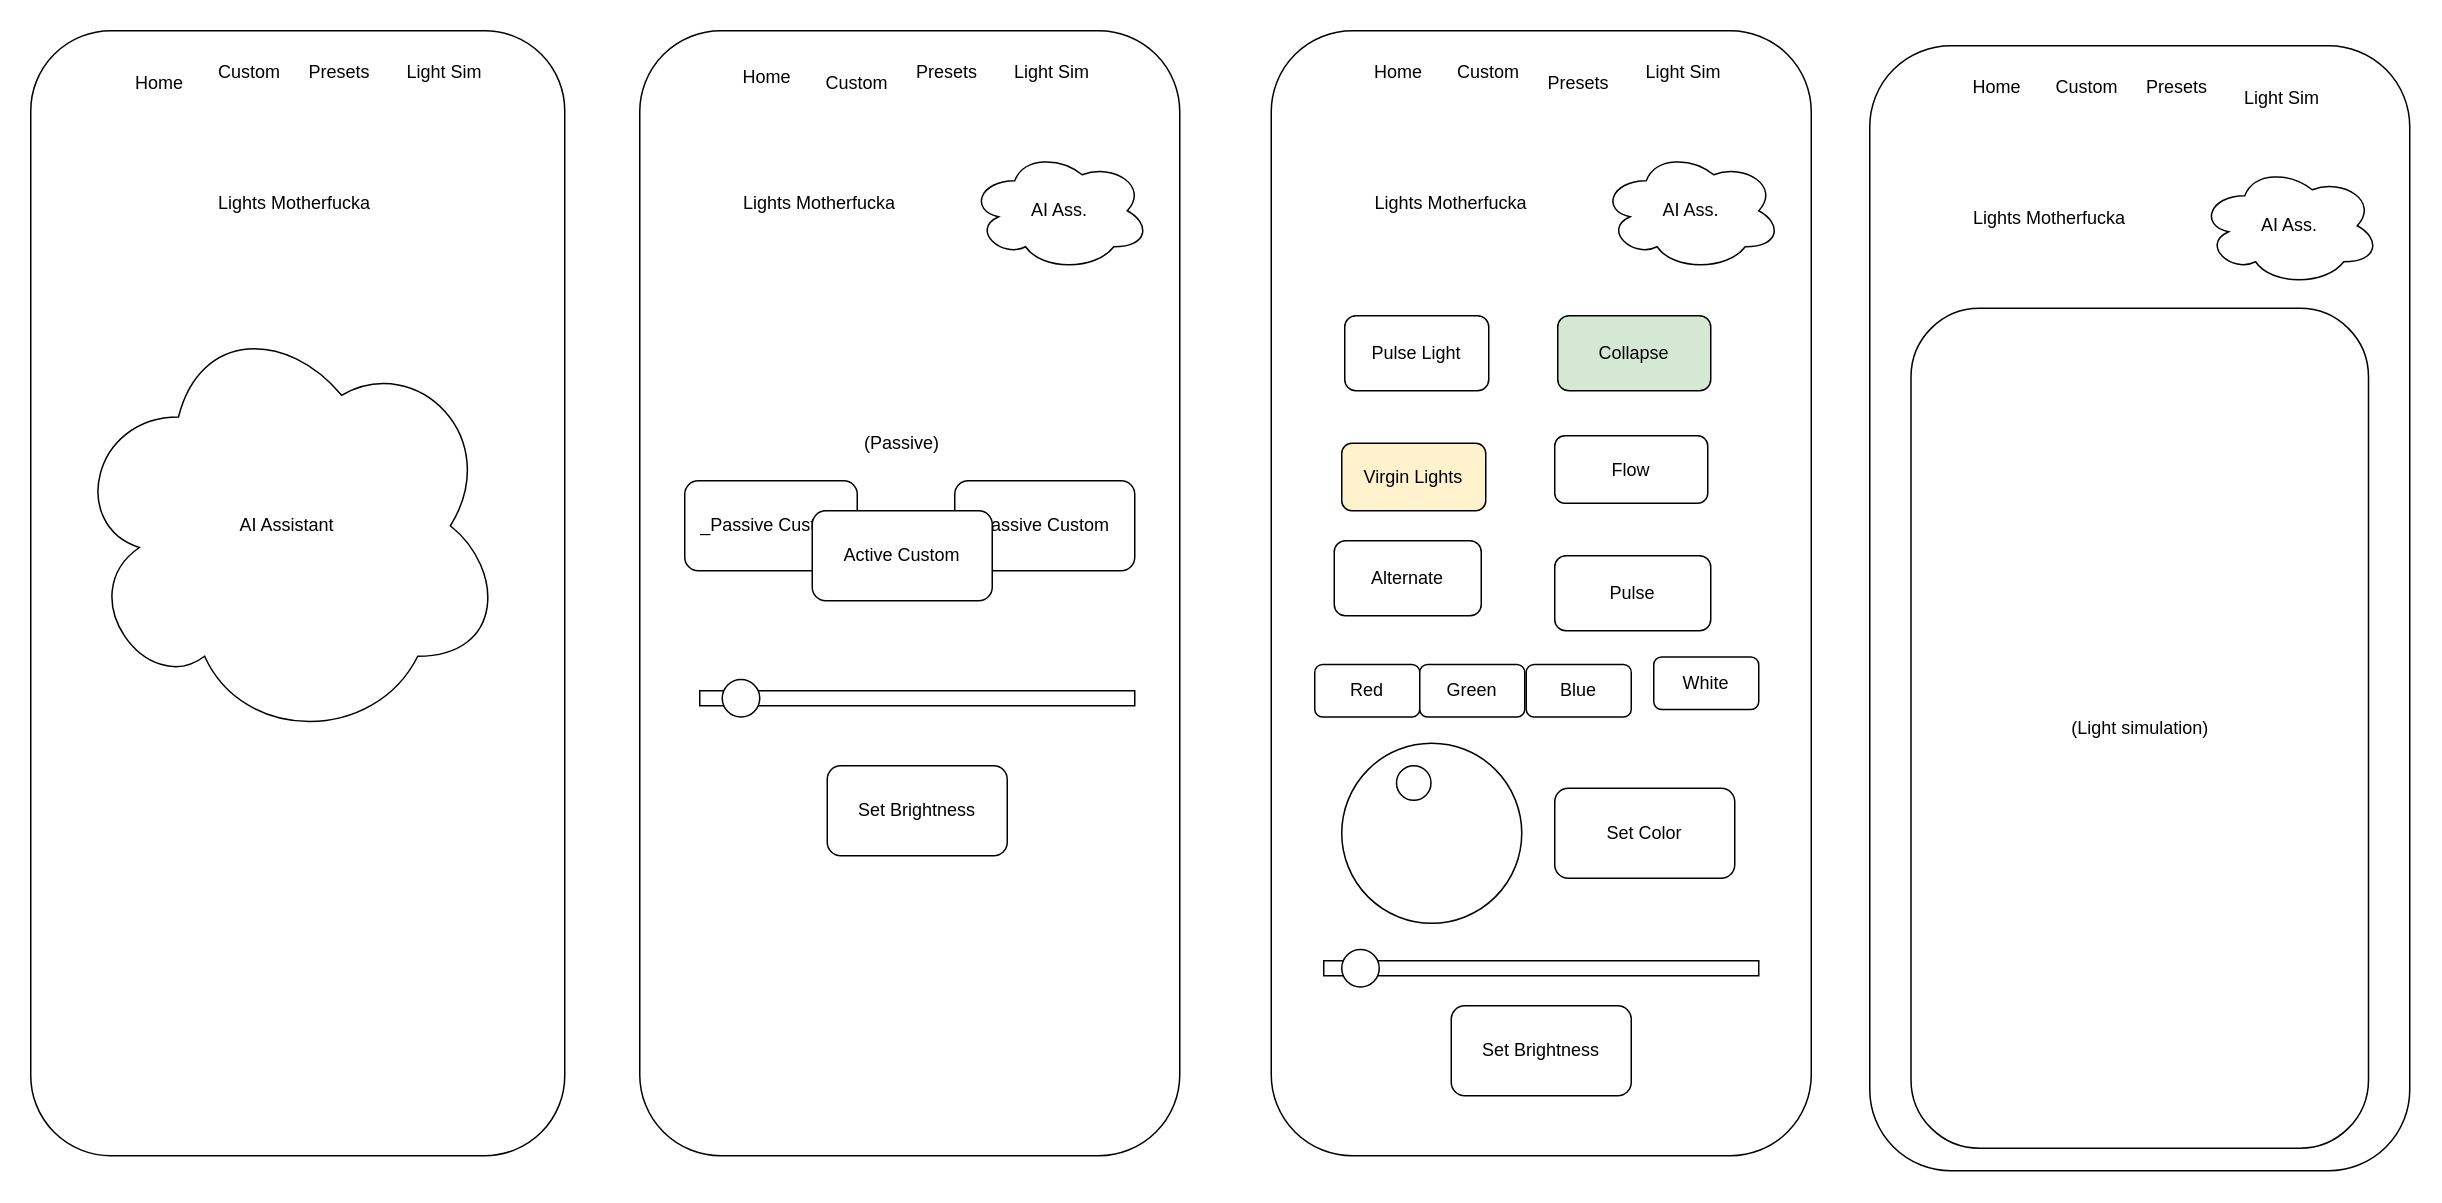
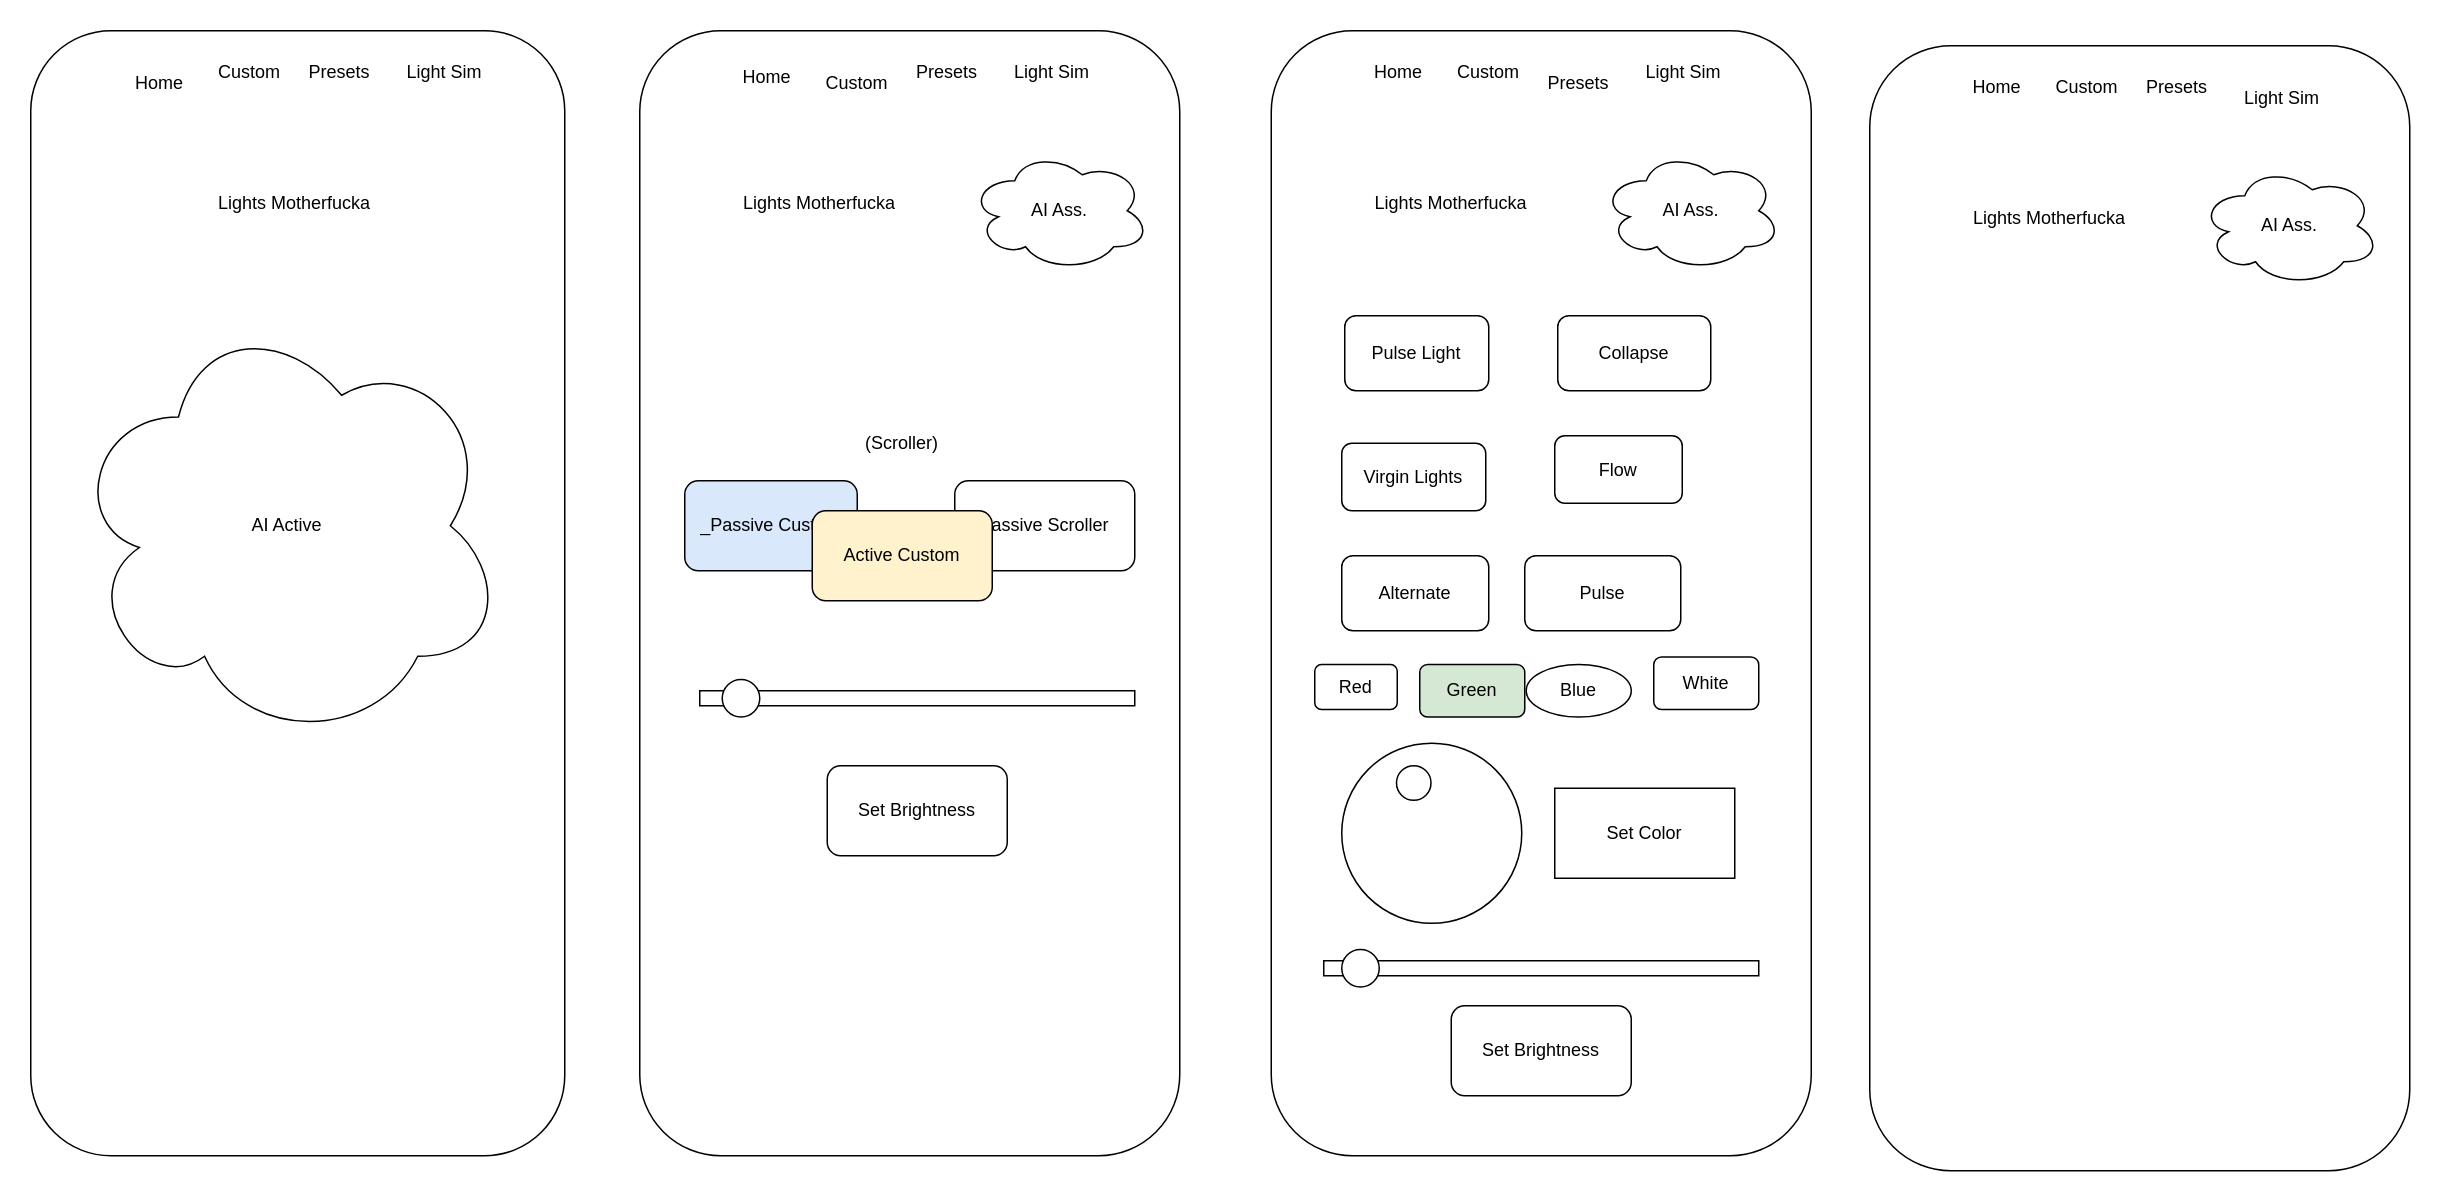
  <mxCell id="0" />
  <mxCell id="1" parent="0" />
  <mxCell id="2" value="" style="rounded=1;whiteSpace=wrap;html=1;" vertex="1" parent="1"><mxGeometry x="20" y="20" width="356" height="750" as="geometry" /></mxCell>
  <mxCell id="3" value="Lights Motherfucka" style="text;html=1;align=center;verticalAlign=middle;whiteSpace=wrap;rounded=0;" vertex="1" parent="1"><mxGeometry x="86" y="120" width="220" height="30" as="geometry" /></mxCell>
  <mxCell id="4" value="&lt;div&gt;Presets&lt;/div&gt;&lt;div&gt;&lt;br&gt;&lt;/div&gt;" style="text;html=1;align=center;verticalAlign=middle;whiteSpace=wrap;rounded=0;" vertex="1" parent="1"><mxGeometry x="196" y="40" width="60" height="30" as="geometry" /></mxCell>
  <mxCell id="5" value="&lt;div&gt;Custom&lt;/div&gt;&lt;div&gt;&lt;br&gt;&lt;/div&gt;" style="text;html=1;align=center;verticalAlign=middle;whiteSpace=wrap;rounded=0;" vertex="1" parent="1"><mxGeometry x="136" y="40" width="60" height="30" as="geometry" /></mxCell>
  <mxCell id="6" value="&lt;div&gt;Home&lt;/div&gt;" style="text;html=1;align=center;verticalAlign=middle;whiteSpace=wrap;rounded=0;" vertex="1" parent="1"><mxGeometry x="76" y="40" width="60" height="30" as="geometry" /></mxCell>
  <mxCell id="7" value="&lt;div&gt;Light Sim&lt;/div&gt;&lt;div&gt;&lt;br&gt;&lt;/div&gt;" style="text;html=1;align=center;verticalAlign=middle;whiteSpace=wrap;rounded=0;" vertex="1" parent="1"><mxGeometry x="266" y="40" width="60" height="30" as="geometry" /></mxCell>
- <mxCell id="8" value="AI Assistant" style="ellipse;shape=cloud;whiteSpace=wrap;html=1;" vertex="1" parent="1"><mxGeometry x="46" y="205" width="290" height="290" as="geometry" /></mxCell>
+ <mxCell id="8" value="AI Active" style="ellipse;shape=cloud;whiteSpace=wrap;html=1;" vertex="1" parent="1"><mxGeometry x="46" y="205" width="290" height="290" as="geometry" /></mxCell>
  <mxCell id="9" value="" style="rounded=1;whiteSpace=wrap;html=1;" vertex="1" parent="1"><mxGeometry x="426" y="20" width="360" height="750" as="geometry" /></mxCell>
  <mxCell id="10" value="&lt;div&gt;Presets&lt;/div&gt;&lt;div&gt;&lt;br&gt;&lt;/div&gt;" style="text;html=1;align=center;verticalAlign=middle;whiteSpace=wrap;rounded=0;" vertex="1" parent="1"><mxGeometry x="601" y="40" width="60" height="30" as="geometry" /></mxCell>
  <mxCell id="11" value="&lt;div&gt;Custom&lt;/div&gt;" style="text;html=1;align=center;verticalAlign=middle;whiteSpace=wrap;rounded=0;" vertex="1" parent="1"><mxGeometry x="541" y="40" width="60" height="30" as="geometry" /></mxCell>
  <mxCell id="12" value="&lt;div&gt;Home&lt;/div&gt;&lt;div&gt;&lt;br&gt;&lt;/div&gt;&lt;div&gt;&lt;br&gt;&lt;/div&gt;" style="text;html=1;align=center;verticalAlign=middle;whiteSpace=wrap;rounded=0;" vertex="1" parent="1"><mxGeometry x="481" y="50" width="60" height="30" as="geometry" /></mxCell>
  <mxCell id="13" value="&lt;div&gt;Light Sim&lt;/div&gt;&lt;div&gt;&lt;br&gt;&lt;/div&gt;" style="text;html=1;align=center;verticalAlign=middle;whiteSpace=wrap;rounded=0;" vertex="1" parent="1"><mxGeometry x="671" y="40" width="60" height="30" as="geometry" /></mxCell>
  <mxCell id="14" value="Lights Motherfucka" style="text;html=1;align=center;verticalAlign=middle;whiteSpace=wrap;rounded=0;" vertex="1" parent="1"><mxGeometry x="436" y="120" width="220" height="30" as="geometry" /></mxCell>
  <mxCell id="15" value="AI Ass." style="ellipse;shape=cloud;whiteSpace=wrap;html=1;" vertex="1" parent="1"><mxGeometry x="646" y="100" width="120" height="80" as="geometry" /></mxCell>
- <mxCell id="16" value="_Passive Custom" style="rounded=1;whiteSpace=wrap;html=1;" vertex="1" parent="1"><mxGeometry x="456" y="320" width="115" height="60" as="geometry" /></mxCell>
- <mxCell id="17" value="Passive Custom" style="rounded=1;whiteSpace=wrap;html=1;" vertex="1" parent="1"><mxGeometry x="636" y="320" width="120" height="60" as="geometry" /></mxCell>
- <mxCell id="18" value="Active Custom" style="rounded=1;whiteSpace=wrap;html=1;" vertex="1" parent="1"><mxGeometry x="541" y="340" width="120" height="60" as="geometry" /></mxCell>
- <mxCell id="19" value="(Passive)" style="text;html=1;align=center;verticalAlign=middle;whiteSpace=wrap;rounded=0;" vertex="1" parent="1"><mxGeometry x="561" y="280" width="80" height="30" as="geometry" /></mxCell>
+ <mxCell id="16" value="_Passive Custom" style="rounded=1;whiteSpace=wrap;html=1;fillColor=#dae8fc;" vertex="1" parent="1"><mxGeometry x="456" y="320" width="115" height="60" as="geometry" /></mxCell>
+ <mxCell id="17" value="Passive Scroller" style="rounded=1;whiteSpace=wrap;html=1;" vertex="1" parent="1"><mxGeometry x="636" y="320" width="120" height="60" as="geometry" /></mxCell>
+ <mxCell id="18" value="Active Custom" style="rounded=1;whiteSpace=wrap;html=1;fillColor=#fff2cc;" vertex="1" parent="1"><mxGeometry x="541" y="340" width="120" height="60" as="geometry" /></mxCell>
+ <mxCell id="19" value="(Scroller)" style="text;html=1;align=center;verticalAlign=middle;whiteSpace=wrap;rounded=0;" vertex="1" parent="1"><mxGeometry x="561" y="280" width="80" height="30" as="geometry" /></mxCell>
  <mxCell id="20" value="" style="rounded=0;whiteSpace=wrap;html=1;" vertex="1" parent="1"><mxGeometry x="466" y="460" width="290" height="10" as="geometry" /></mxCell>
  <mxCell id="21" value="" style="ellipse;whiteSpace=wrap;html=1;aspect=fixed;" vertex="1" parent="1"><mxGeometry x="481" y="452.5" width="25" height="25" as="geometry" /></mxCell>
  <mxCell id="22" value="Set Brightness" style="rounded=1;whiteSpace=wrap;html=1;" vertex="1" parent="1"><mxGeometry x="551" y="510" width="120" height="60" as="geometry" /></mxCell>
  <mxCell id="23" value="" style="rounded=1;whiteSpace=wrap;html=1;" vertex="1" parent="1"><mxGeometry x="847" y="20" width="360" height="750" as="geometry" /></mxCell>
  <mxCell id="24" value="&lt;div&gt;Presets&lt;/div&gt;" style="text;html=1;align=center;verticalAlign=middle;whiteSpace=wrap;rounded=0;" vertex="1" parent="1"><mxGeometry x="1022" y="40" width="60" height="30" as="geometry" /></mxCell>
  <mxCell id="25" value="&lt;div&gt;Custom&lt;/div&gt;&lt;div&gt;&lt;br&gt;&lt;/div&gt;" style="text;html=1;align=center;verticalAlign=middle;whiteSpace=wrap;rounded=0;" vertex="1" parent="1"><mxGeometry x="962" y="40" width="60" height="30" as="geometry" /></mxCell>
  <mxCell id="26" value="&lt;div&gt;Home&lt;/div&gt;&lt;div&gt;&lt;br&gt;&lt;/div&gt;" style="text;html=1;align=center;verticalAlign=middle;whiteSpace=wrap;rounded=0;" vertex="1" parent="1"><mxGeometry x="902" y="40" width="60" height="30" as="geometry" /></mxCell>
  <mxCell id="27" value="&lt;div&gt;Light Sim&lt;/div&gt;&lt;div&gt;&lt;br&gt;&lt;/div&gt;" style="text;html=1;align=center;verticalAlign=middle;whiteSpace=wrap;rounded=0;" vertex="1" parent="1"><mxGeometry x="1092" y="40" width="60" height="30" as="geometry" /></mxCell>
  <mxCell id="28" value="Lights Motherfucka" style="text;html=1;align=center;verticalAlign=middle;whiteSpace=wrap;rounded=0;" vertex="1" parent="1"><mxGeometry x="857" y="120" width="220" height="30" as="geometry" /></mxCell>
  <mxCell id="29" value="AI Ass." style="ellipse;shape=cloud;whiteSpace=wrap;html=1;" vertex="1" parent="1"><mxGeometry x="1067" y="100" width="120" height="80" as="geometry" /></mxCell>
  <mxCell id="30" value="" style="rounded=0;whiteSpace=wrap;html=1;" vertex="1" parent="1"><mxGeometry x="882" y="640" width="290" height="10" as="geometry" /></mxCell>
  <mxCell id="31" value="" style="ellipse;whiteSpace=wrap;html=1;aspect=fixed;" vertex="1" parent="1"><mxGeometry x="894" y="632.5" width="25" height="25" as="geometry" /></mxCell>
  <mxCell id="32" value="Set Brightness" style="rounded=1;whiteSpace=wrap;html=1;" vertex="1" parent="1"><mxGeometry x="967" y="670" width="120" height="60" as="geometry" /></mxCell>
  <mxCell id="33" value="Pulse Light" style="rounded=1;whiteSpace=wrap;html=1;" vertex="1" parent="1"><mxGeometry x="896" y="210" width="96" height="50" as="geometry" /></mxCell>
- <mxCell id="34" value="Virgin Lights" style="rounded=1;whiteSpace=wrap;html=1;fillColor=#fff2cc;" vertex="1" parent="1"><mxGeometry x="894" y="295" width="96" height="45" as="geometry" /></mxCell>
- <mxCell id="35" value="Alternate" style="rounded=1;whiteSpace=wrap;html=1;" vertex="1" parent="1"><mxGeometry x="889" y="360" width="98" height="50" as="geometry" /></mxCell>
- <mxCell id="36" value="Collapse" style="rounded=1;whiteSpace=wrap;html=1;fillColor=#d5e8d4;" vertex="1" parent="1"><mxGeometry x="1038" y="210" width="102" height="50" as="geometry" /></mxCell>
- <mxCell id="37" value="Flow" style="rounded=1;whiteSpace=wrap;html=1;" vertex="1" parent="1"><mxGeometry x="1036" y="290" width="102" height="45" as="geometry" /></mxCell>
- <mxCell id="38" value="Pulse" style="rounded=1;whiteSpace=wrap;html=1;" vertex="1" parent="1"><mxGeometry x="1036" y="370" width="104" height="50" as="geometry" /></mxCell>
- <mxCell id="39" value="Red" style="rounded=1;whiteSpace=wrap;html=1;" vertex="1" parent="1"><mxGeometry x="876" y="442.5" width="70" height="35" as="geometry" /></mxCell>
- <mxCell id="40" value="Green" style="rounded=1;whiteSpace=wrap;html=1;" vertex="1" parent="1"><mxGeometry x="946" y="442.5" width="70" height="35" as="geometry" /></mxCell>
- <mxCell id="41" value="Blue" style="rounded=1;whiteSpace=wrap;html=1;" vertex="1" parent="1"><mxGeometry x="1017" y="442.5" width="70" height="35" as="geometry" /></mxCell>
+ <mxCell id="34" value="Virgin Lights" style="rounded=1;whiteSpace=wrap;html=1;" vertex="1" parent="1"><mxGeometry x="894" y="295" width="96" height="45" as="geometry" /></mxCell>
+ <mxCell id="35" value="Alternate" style="rounded=1;whiteSpace=wrap;html=1;" vertex="1" parent="1"><mxGeometry x="894" y="370" width="98" height="50" as="geometry" /></mxCell>
+ <mxCell id="36" value="Collapse" style="rounded=1;whiteSpace=wrap;html=1;" vertex="1" parent="1"><mxGeometry x="1038" y="210" width="102" height="50" as="geometry" /></mxCell>
+ <mxCell id="37" value="Flow" style="rounded=1;whiteSpace=wrap;html=1;" vertex="1" parent="1"><mxGeometry x="1036" y="290" width="85" height="45" as="geometry" /></mxCell>
+ <mxCell id="38" value="Pulse" style="rounded=1;whiteSpace=wrap;html=1;" vertex="1" parent="1"><mxGeometry x="1016" y="370" width="104" height="50" as="geometry" /></mxCell>
+ <mxCell id="39" value="Red" style="rounded=1;whiteSpace=wrap;html=1;" vertex="1" parent="1"><mxGeometry x="876" y="442.5" width="55" height="30" as="geometry" /></mxCell>
+ <mxCell id="40" value="Green" style="rounded=1;whiteSpace=wrap;html=1;fillColor=#d5e8d4;" vertex="1" parent="1"><mxGeometry x="946" y="442.5" width="70" height="35" as="geometry" /></mxCell>
+ <mxCell id="41" value="Blue" style="ellipse;whiteSpace=wrap;html=1;" vertex="1" parent="1"><mxGeometry x="1017" y="442.5" width="70" height="35" as="geometry" /></mxCell>
  <mxCell id="42" value="White" style="rounded=1;whiteSpace=wrap;html=1;" vertex="1" parent="1"><mxGeometry x="1102" y="437.5" width="70" height="35" as="geometry" /></mxCell>
  <mxCell id="43" value="" style="ellipse;whiteSpace=wrap;html=1;aspect=fixed;" vertex="1" parent="1"><mxGeometry x="894" y="495" width="120" height="120" as="geometry" /></mxCell>
  <mxCell id="44" value="" style="ellipse;whiteSpace=wrap;html=1;aspect=fixed;" vertex="1" parent="1"><mxGeometry x="930.5" y="510" width="23" height="23" as="geometry" /></mxCell>
- <mxCell id="45" value="Set Color" style="rounded=1;whiteSpace=wrap;html=1;" vertex="1" parent="1"><mxGeometry x="1036" y="525" width="120" height="60" as="geometry" /></mxCell>
+ <mxCell id="45" value="Set Color" style="whiteSpace=wrap;html=1;rounded=0;" vertex="1" parent="1"><mxGeometry x="1036" y="525" width="120" height="60" as="geometry" /></mxCell>
  <mxCell id="46" value="" style="rounded=1;whiteSpace=wrap;html=1;" vertex="1" parent="1"><mxGeometry x="1246" y="30" width="360" height="750" as="geometry" /></mxCell>
  <mxCell id="47" value="&lt;div&gt;Presets&lt;/div&gt;&lt;div&gt;&lt;br&gt;&lt;/div&gt;" style="text;html=1;align=center;verticalAlign=middle;whiteSpace=wrap;rounded=0;" vertex="1" parent="1"><mxGeometry x="1421" y="50" width="60" height="30" as="geometry" /></mxCell>
  <mxCell id="48" value="&lt;div&gt;Custom&lt;/div&gt;&lt;div&gt;&lt;br&gt;&lt;/div&gt;" style="text;html=1;align=center;verticalAlign=middle;whiteSpace=wrap;rounded=0;" vertex="1" parent="1"><mxGeometry x="1361" y="50" width="60" height="30" as="geometry" /></mxCell>
  <mxCell id="49" value="&lt;div&gt;Home&lt;/div&gt;&lt;div&gt;&lt;br&gt;&lt;/div&gt;" style="text;html=1;align=center;verticalAlign=middle;whiteSpace=wrap;rounded=0;" vertex="1" parent="1"><mxGeometry x="1301" y="50" width="60" height="30" as="geometry" /></mxCell>
  <mxCell id="50" value="&lt;div&gt;Light Sim&lt;/div&gt;" style="text;html=1;align=center;verticalAlign=middle;whiteSpace=wrap;rounded=0;" vertex="1" parent="1"><mxGeometry x="1491" y="50" width="60" height="30" as="geometry" /></mxCell>
  <mxCell id="51" value="Lights Motherfucka" style="text;html=1;align=center;verticalAlign=middle;whiteSpace=wrap;rounded=0;" vertex="1" parent="1"><mxGeometry x="1256" y="130" width="220" height="30" as="geometry" /></mxCell>
  <mxCell id="52" value="AI Ass." style="ellipse;shape=cloud;whiteSpace=wrap;html=1;" vertex="1" parent="1"><mxGeometry x="1466" y="110" width="120" height="80" as="geometry" /></mxCell>
- <mxCell id="53" value="(Light simulation)" style="rounded=1;whiteSpace=wrap;html=1;" vertex="1" parent="1"><mxGeometry x="1273.5" y="205" width="305" height="560" as="geometry" /></mxCell>
